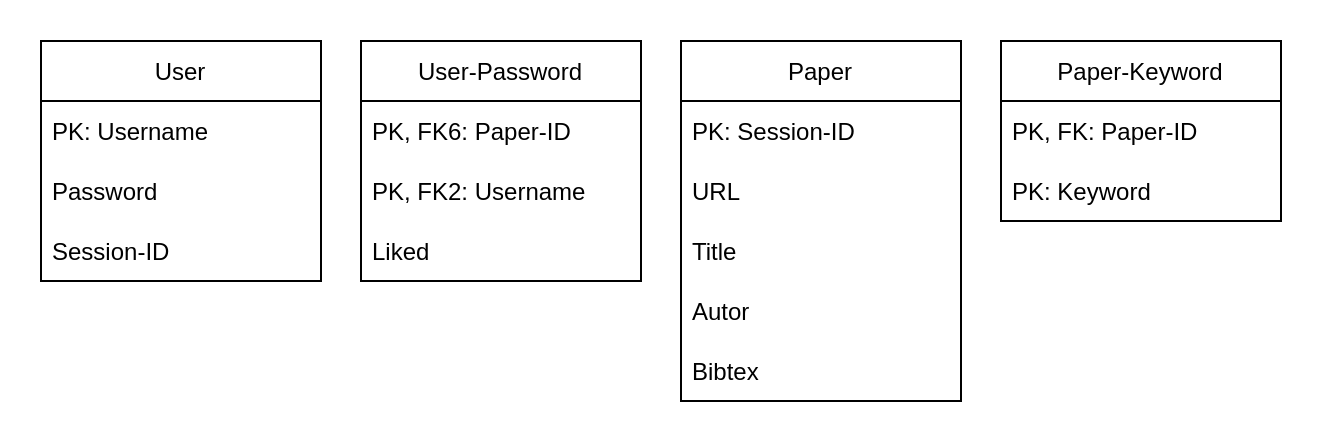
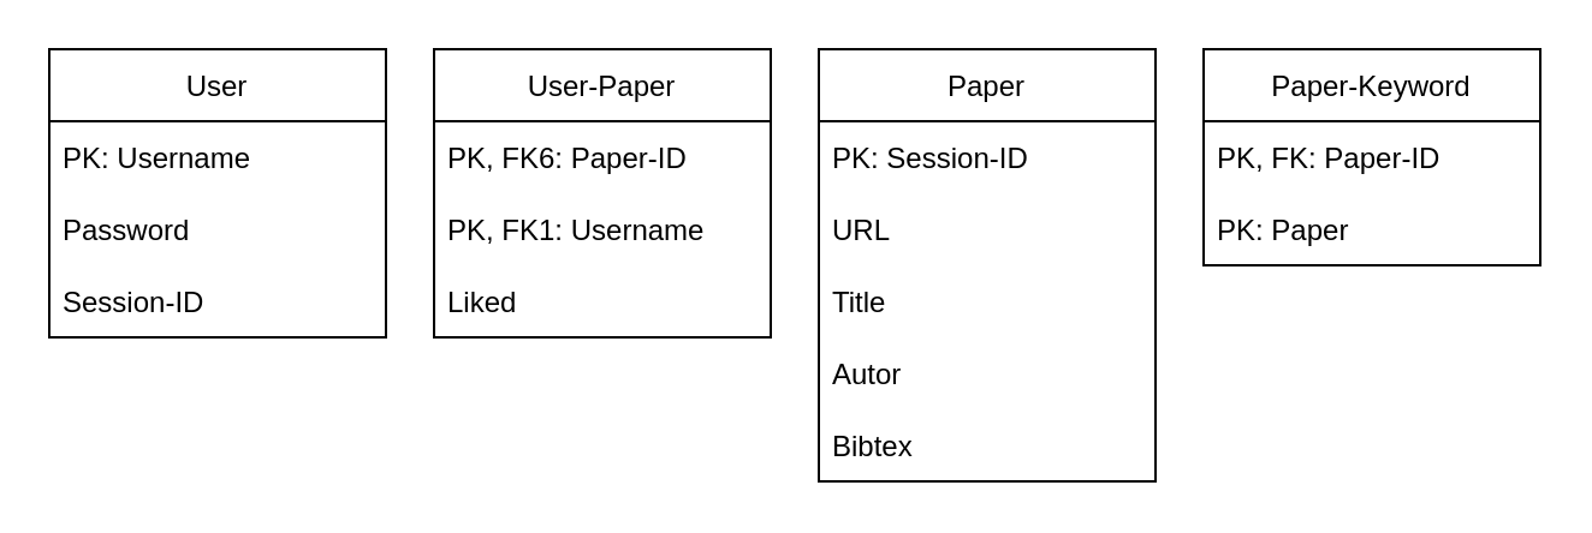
  <mxCell id="0" />
  <mxCell id="1" parent="0" />
  <mxCell id="2" value="User" style="swimlane;fontStyle=0;childLayout=stackLayout;horizontal=1;startSize=30;horizontalStack=0;resizeParent=1;resizeParentMax=0;resizeLast=0;collapsible=1;marginBottom=0;" vertex="1" parent="1"><mxGeometry x="20" y="20" width="140" height="120" as="geometry" /></mxCell>
  <mxCell id="3" value="PK: Username" style="text;strokeColor=none;fillColor=none;align=left;verticalAlign=middle;spacingLeft=4;spacingRight=4;overflow=hidden;points=[[0,0.5],[1,0.5]];portConstraint=eastwest;rotatable=0;" vertex="1" parent="2"><mxGeometry y="30" width="140" height="30" as="geometry" /></mxCell>
  <mxCell id="4" value="Password" style="text;strokeColor=none;fillColor=none;align=left;verticalAlign=middle;spacingLeft=4;spacingRight=4;overflow=hidden;points=[[0,0.5],[1,0.5]];portConstraint=eastwest;rotatable=0;" vertex="1" parent="2"><mxGeometry y="60" width="140" height="30" as="geometry" /></mxCell>
  <mxCell id="5" value="Session-ID" style="text;strokeColor=none;fillColor=none;align=left;verticalAlign=middle;spacingLeft=4;spacingRight=4;overflow=hidden;points=[[0,0.5],[1,0.5]];portConstraint=eastwest;rotatable=0;" vertex="1" parent="2"><mxGeometry y="90" width="140" height="30" as="geometry" /></mxCell>
- <mxCell id="6" value="User-Password" style="swimlane;fontStyle=0;childLayout=stackLayout;horizontal=1;startSize=30;horizontalStack=0;resizeParent=1;resizeParentMax=0;resizeLast=0;collapsible=1;marginBottom=0;" vertex="1" parent="1"><mxGeometry x="180" y="20" width="140" height="120" as="geometry" /></mxCell>
+ <mxCell id="6" value="User-Paper" style="swimlane;fontStyle=0;childLayout=stackLayout;horizontal=1;startSize=30;horizontalStack=0;resizeParent=1;resizeParentMax=0;resizeLast=0;collapsible=1;marginBottom=0;" vertex="1" parent="1"><mxGeometry x="180" y="20" width="140" height="120" as="geometry" /></mxCell>
  <mxCell id="7" value="PK, FK6: Paper-ID" style="text;strokeColor=none;fillColor=none;align=left;verticalAlign=middle;spacingLeft=4;spacingRight=4;overflow=hidden;points=[[0,0.5],[1,0.5]];portConstraint=eastwest;rotatable=0;" vertex="1" parent="6"><mxGeometry y="30" width="140" height="30" as="geometry" /></mxCell>
- <mxCell id="8" value="PK, FK2: Username" style="text;strokeColor=none;fillColor=none;align=left;verticalAlign=middle;spacingLeft=4;spacingRight=4;overflow=hidden;points=[[0,0.5],[1,0.5]];portConstraint=eastwest;rotatable=0;" vertex="1" parent="6"><mxGeometry y="60" width="140" height="30" as="geometry" /></mxCell>
+ <mxCell id="8" value="PK, FK1: Username" style="text;strokeColor=none;fillColor=none;align=left;verticalAlign=middle;spacingLeft=4;spacingRight=4;overflow=hidden;points=[[0,0.5],[1,0.5]];portConstraint=eastwest;rotatable=0;" vertex="1" parent="6"><mxGeometry y="60" width="140" height="30" as="geometry" /></mxCell>
  <mxCell id="9" value="Liked" style="text;strokeColor=none;fillColor=none;align=left;verticalAlign=middle;spacingLeft=4;spacingRight=4;overflow=hidden;points=[[0,0.5],[1,0.5]];portConstraint=eastwest;rotatable=0;" vertex="1" parent="6"><mxGeometry y="90" width="140" height="30" as="geometry" /></mxCell>
  <mxCell id="10" value="Paper" style="swimlane;fontStyle=0;childLayout=stackLayout;horizontal=1;startSize=30;horizontalStack=0;resizeParent=1;resizeParentMax=0;resizeLast=0;collapsible=1;marginBottom=0;" vertex="1" parent="1"><mxGeometry x="340" y="20" width="140" height="180" as="geometry" /></mxCell>
  <mxCell id="11" value="PK: Session-ID" style="text;strokeColor=none;fillColor=none;align=left;verticalAlign=middle;spacingLeft=4;spacingRight=4;overflow=hidden;points=[[0,0.5],[1,0.5]];portConstraint=eastwest;rotatable=0;" vertex="1" parent="10"><mxGeometry y="30" width="140" height="30" as="geometry" /></mxCell>
  <mxCell id="12" value="URL" style="text;strokeColor=none;fillColor=none;align=left;verticalAlign=middle;spacingLeft=4;spacingRight=4;overflow=hidden;points=[[0,0.5],[1,0.5]];portConstraint=eastwest;rotatable=0;" vertex="1" parent="10"><mxGeometry y="60" width="140" height="30" as="geometry" /></mxCell>
  <mxCell id="13" value="Title" style="text;strokeColor=none;fillColor=none;align=left;verticalAlign=middle;spacingLeft=4;spacingRight=4;overflow=hidden;points=[[0,0.5],[1,0.5]];portConstraint=eastwest;rotatable=0;" vertex="1" parent="10"><mxGeometry y="90" width="140" height="30" as="geometry" /></mxCell>
  <mxCell id="14" value="Autor" style="text;strokeColor=none;fillColor=none;align=left;verticalAlign=middle;spacingLeft=4;spacingRight=4;overflow=hidden;points=[[0,0.5],[1,0.5]];portConstraint=eastwest;rotatable=0;" vertex="1" parent="10"><mxGeometry y="120" width="140" height="30" as="geometry" /></mxCell>
  <mxCell id="15" value="Bibtex" style="text;strokeColor=none;fillColor=none;align=left;verticalAlign=middle;spacingLeft=4;spacingRight=4;overflow=hidden;points=[[0,0.5],[1,0.5]];portConstraint=eastwest;rotatable=0;" vertex="1" parent="10"><mxGeometry y="150" width="140" height="30" as="geometry" /></mxCell>
  <mxCell id="16" value="Paper-Keyword" style="swimlane;fontStyle=0;childLayout=stackLayout;horizontal=1;startSize=30;horizontalStack=0;resizeParent=1;resizeParentMax=0;resizeLast=0;collapsible=1;marginBottom=0;" vertex="1" parent="1"><mxGeometry x="500" y="20" width="140" height="90" as="geometry" /></mxCell>
  <mxCell id="17" value="PK, FK: Paper-ID" style="text;strokeColor=none;fillColor=none;align=left;verticalAlign=middle;spacingLeft=4;spacingRight=4;overflow=hidden;points=[[0,0.5],[1,0.5]];portConstraint=eastwest;rotatable=0;" vertex="1" parent="16"><mxGeometry y="30" width="140" height="30" as="geometry" /></mxCell>
- <mxCell id="18" value="PK: Keyword" style="text;strokeColor=none;fillColor=none;align=left;verticalAlign=middle;spacingLeft=4;spacingRight=4;overflow=hidden;points=[[0,0.5],[1,0.5]];portConstraint=eastwest;rotatable=0;" vertex="1" parent="16"><mxGeometry y="60" width="140" height="30" as="geometry" /></mxCell>
+ <mxCell id="18" value="PK: Paper" style="text;strokeColor=none;fillColor=none;align=left;verticalAlign=middle;spacingLeft=4;spacingRight=4;overflow=hidden;points=[[0,0.5],[1,0.5]];portConstraint=eastwest;rotatable=0;" vertex="1" parent="16"><mxGeometry y="60" width="140" height="30" as="geometry" /></mxCell>
